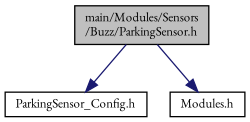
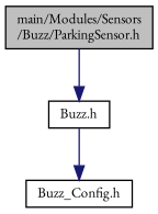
  digraph {
    fontname="EB Garamond"
    node [color=black fillcolor=white fontname="EB Garamond" fontsize=10 shape=record style=filled]
    edge [color=midnightblue fontname="EB Garamond" fontsize=10 labelfontname=Helvetica labelfontsize=10 style=solid]
    n1 [fillcolor=grey75 fontcolor=black height=0.2 label="main/Modules/Sensors\l/Buzz/ParkingSensor.h" width=0.4]
-   n2 [height=0.2 label="ParkingSensor_Config.h" width=0.4]
-   n3 [height=0.2 label="Modules.h" width=0.4]
-   n1 -> n2
+   n3 [height=0.2 label="Buzz.h" width=0.4]
+   n4 [height=0.2 label="Buzz_Config.h" width=0.4]
    n1 -> n3
+   n3 -> n4
  }
